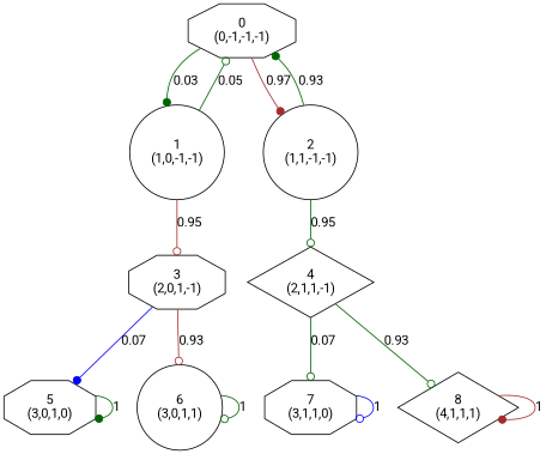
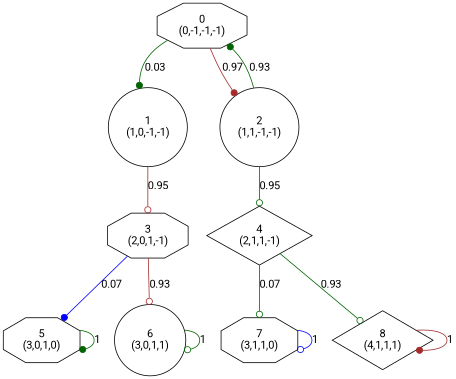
  digraph {
    fontname=Roboto
    node [fontname=Roboto shape=octagon]
    edge [arrowhead=odot color=darkgreen fontname=Roboto]
    n1 [label="0\n(0,-1,-1,-1)"]
    n2 [label="1\n(1,0,-1,-1)" shape=circle]
    n3 [label="2\n(1,1,-1,-1)" shape=circle]
    n4 [label="3\n(2,0,1,-1)"]
    n5 [label="4\n(2,1,1,-1)" shape=diamond]
    n6 [label="5\n(3,0,1,0)"]
    n7 [label="6\n(3,0,1,1)" shape=circle]
    n8 [label="7\n(3,1,1,0)"]
    n9 [label="8\n(4,1,1,1)" shape=diamond]
    n1 -> n2 [arrowhead=dot label=0.03]
    n1 -> n3 [arrowhead=dot color=brown label=0.97]
-   n2 -> n1 [label=0.05]
    n2 -> n4 [color=brown label=0.95]
    n3 -> n1 [arrowhead=dot label=0.93]
    n3 -> n5 [label=0.95]
    n4 -> n6 [arrowhead=dot color=blue label=0.07]
    n4 -> n7 [color=brown label=0.93]
    n5 -> n8 [label=0.07]
    n5 -> n9 [label=0.93]
    n6 -> n6 [arrowhead=dot label=1]
    n7 -> n7 [label=1]
    n8 -> n8 [color=blue label=1]
    n9 -> n9 [arrowhead=dot color=brown label=1]
  }
